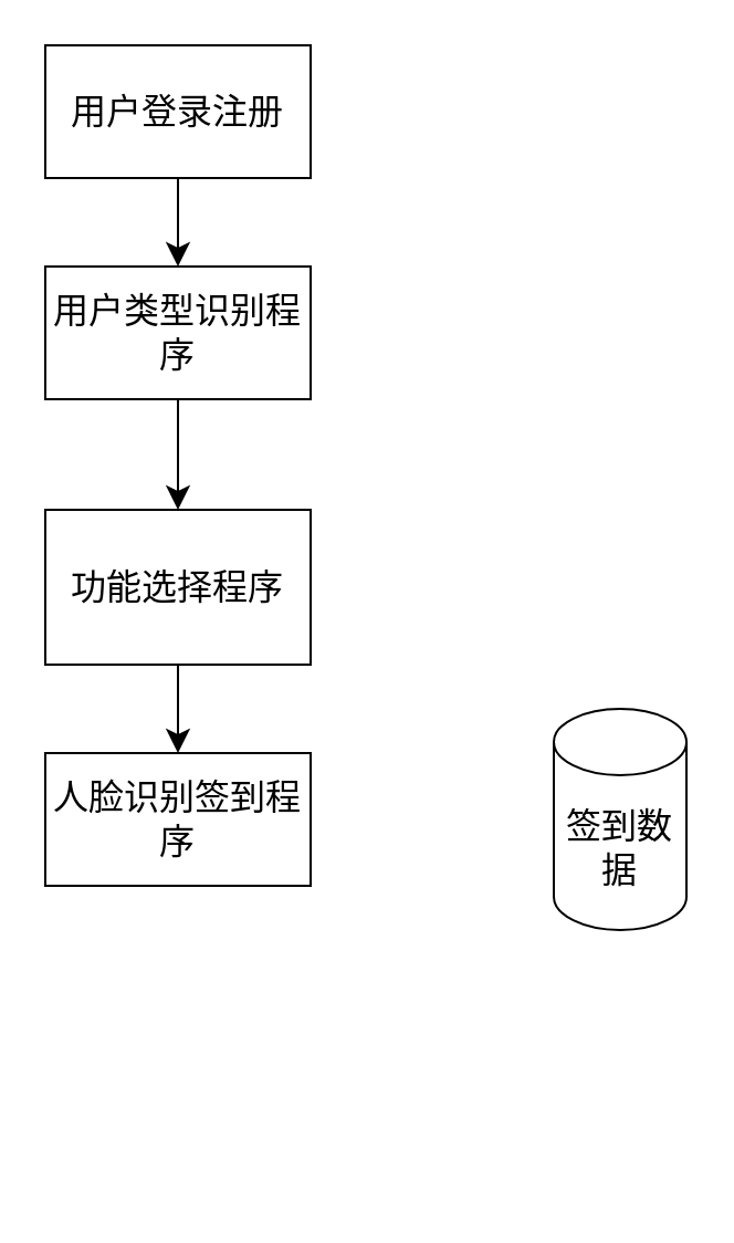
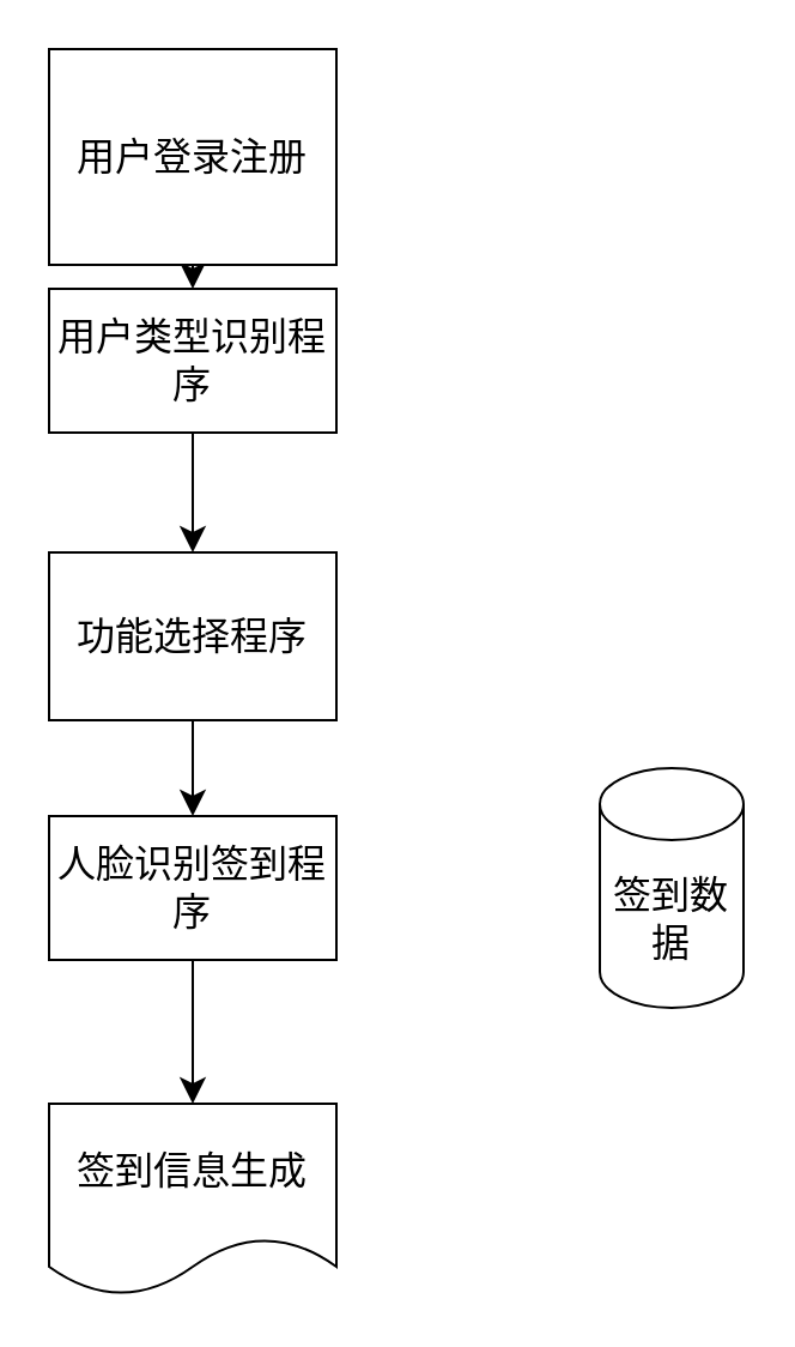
  <mxCell id="0" />
  <mxCell id="1" parent="0" />
  <mxCell id="2" style="edgeStyle=none;curved=1;rounded=0;orthogonalLoop=1;jettySize=auto;html=1;entryX=0.5;entryY=0;entryDx=0;entryDy=0;fontSize=12;startSize=8;endSize=8;" edge="1" parent="1" source="3" target="5"><mxGeometry relative="1" as="geometry" /></mxCell>
- <mxCell id="3" value="用户登录注册" style="rounded=0;whiteSpace=wrap;html=1;fontSize=16;" vertex="1" parent="1"><mxGeometry x="20" y="20" width="120" height="60" as="geometry" /></mxCell>
+ <mxCell id="3" value="用户登录注册" style="rounded=0;whiteSpace=wrap;html=1;fontSize=16;" vertex="1" parent="1"><mxGeometry x="20" y="20" width="120" height="90" as="geometry" /></mxCell>
  <mxCell id="4" value="" style="edgeStyle=none;curved=1;rounded=0;orthogonalLoop=1;jettySize=auto;html=1;fontSize=12;startSize=8;endSize=8;" edge="1" parent="1" source="5" target="9"><mxGeometry relative="1" as="geometry" /></mxCell>
  <mxCell id="5" value="用户类型识别程序" style="rounded=0;whiteSpace=wrap;html=1;fontSize=16;" vertex="1" parent="1"><mxGeometry x="20" y="120" width="120" height="60" as="geometry" /></mxCell>
+ <mxCell id="6" style="edgeStyle=none;curved=1;rounded=0;orthogonalLoop=1;jettySize=auto;html=1;exitX=0.5;exitY=1;exitDx=0;exitDy=0;fontSize=12;startSize=8;endSize=8;" edge="1" parent="1" source="7" target="10"><mxGeometry relative="1" as="geometry" /></mxCell>
  <mxCell id="7" value="人脸识别签到程序" style="rounded=0;whiteSpace=wrap;html=1;fontSize=16;" vertex="1" parent="1"><mxGeometry x="20" y="340" width="120" height="60" as="geometry" /></mxCell>
  <mxCell id="8" style="edgeStyle=none;curved=1;rounded=0;orthogonalLoop=1;jettySize=auto;html=1;exitX=0.5;exitY=1;exitDx=0;exitDy=0;entryX=0.5;entryY=0;entryDx=0;entryDy=0;fontSize=12;startSize=8;endSize=8;" edge="1" parent="1" source="9" target="7"><mxGeometry relative="1" as="geometry" /></mxCell>
  <mxCell id="9" value="功能选择程序" style="rounded=0;whiteSpace=wrap;html=1;fontSize=16;" vertex="1" parent="1"><mxGeometry x="20" y="230" width="120" height="70" as="geometry" /></mxCell>
+ <mxCell id="10" value="签到信息生成" style="shape=document;whiteSpace=wrap;html=1;boundedLbl=1;fontSize=16;" vertex="1" parent="1"><mxGeometry x="20" y="460" width="120" height="80" as="geometry" /></mxCell>
  <mxCell id="11" value="签到数据" style="shape=cylinder3;whiteSpace=wrap;html=1;boundedLbl=1;backgroundOutline=1;size=15;fontSize=16;" vertex="1" parent="1"><mxGeometry x="250" y="320" width="60" height="100" as="geometry" /></mxCell>
